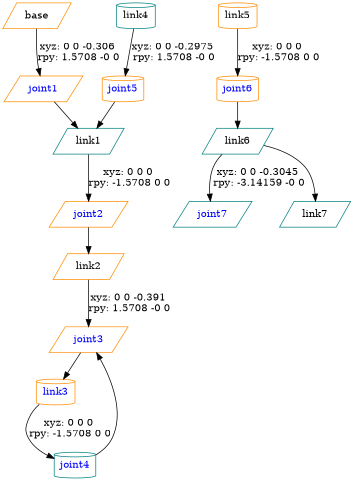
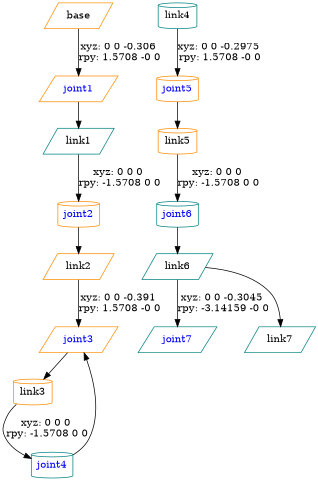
  digraph {
    node [color=darkorange shape=parallelogram]
    n1 [label=base]
    joint1 [fontcolor=blue]
    n3 [color=teal label=link1]
-   joint2 [fontcolor=blue]
+   joint2 [fontcolor=blue shape=cylinder]
    n5 [label=link2]
    joint3 [fontcolor=blue]
-   n7 [label=link3 shape=cylinder fontcolor=blue]
+   n7 [label=link3 shape=cylinder]
    joint4 [color=teal fontcolor=blue shape=cylinder]
    n9 [color=teal label=link4 shape=cylinder]
    joint5 [fontcolor=blue shape=cylinder]
    n11 [label=link5 shape=cylinder]
-   joint6 [fontcolor=blue shape=cylinder]
+   joint6 [color=teal fontcolor=blue shape=cylinder]
    n13 [color=teal label=link6]
    joint7 [color=teal fontcolor=blue]
    n15 [color=teal label=link7]
    n1 -> joint1 [label="xyz: 0 0 -0.306 \nrpy: 1.5708 -0 0"]
    joint1 -> n3
    n3 -> joint2 [label="xyz: 0 0 0 \nrpy: -1.5708 0 0"]
    joint2 -> n5
    n5 -> joint3 [label="xyz: 0 0 -0.391 \nrpy: 1.5708 -0 0"]
    joint3 -> n7
    n7 -> joint4 [label="xyz: 0 0 0 \nrpy: -1.5708 0 0"]
    joint4 -> joint3
    n9 -> joint5 [label="xyz: 0 0 -0.2975 \nrpy: 1.5708 -0 0"]
-   joint5 -> n3
+   joint5 -> n11
    n11 -> joint6 [label="xyz: 0 0 0 \nrpy: -1.5708 0 0"]
    joint6 -> n13
    n13 -> joint7 [label="xyz: 0 0 -0.3045 \nrpy: -3.14159 -0 0"]
    n13 -> n15
  }
